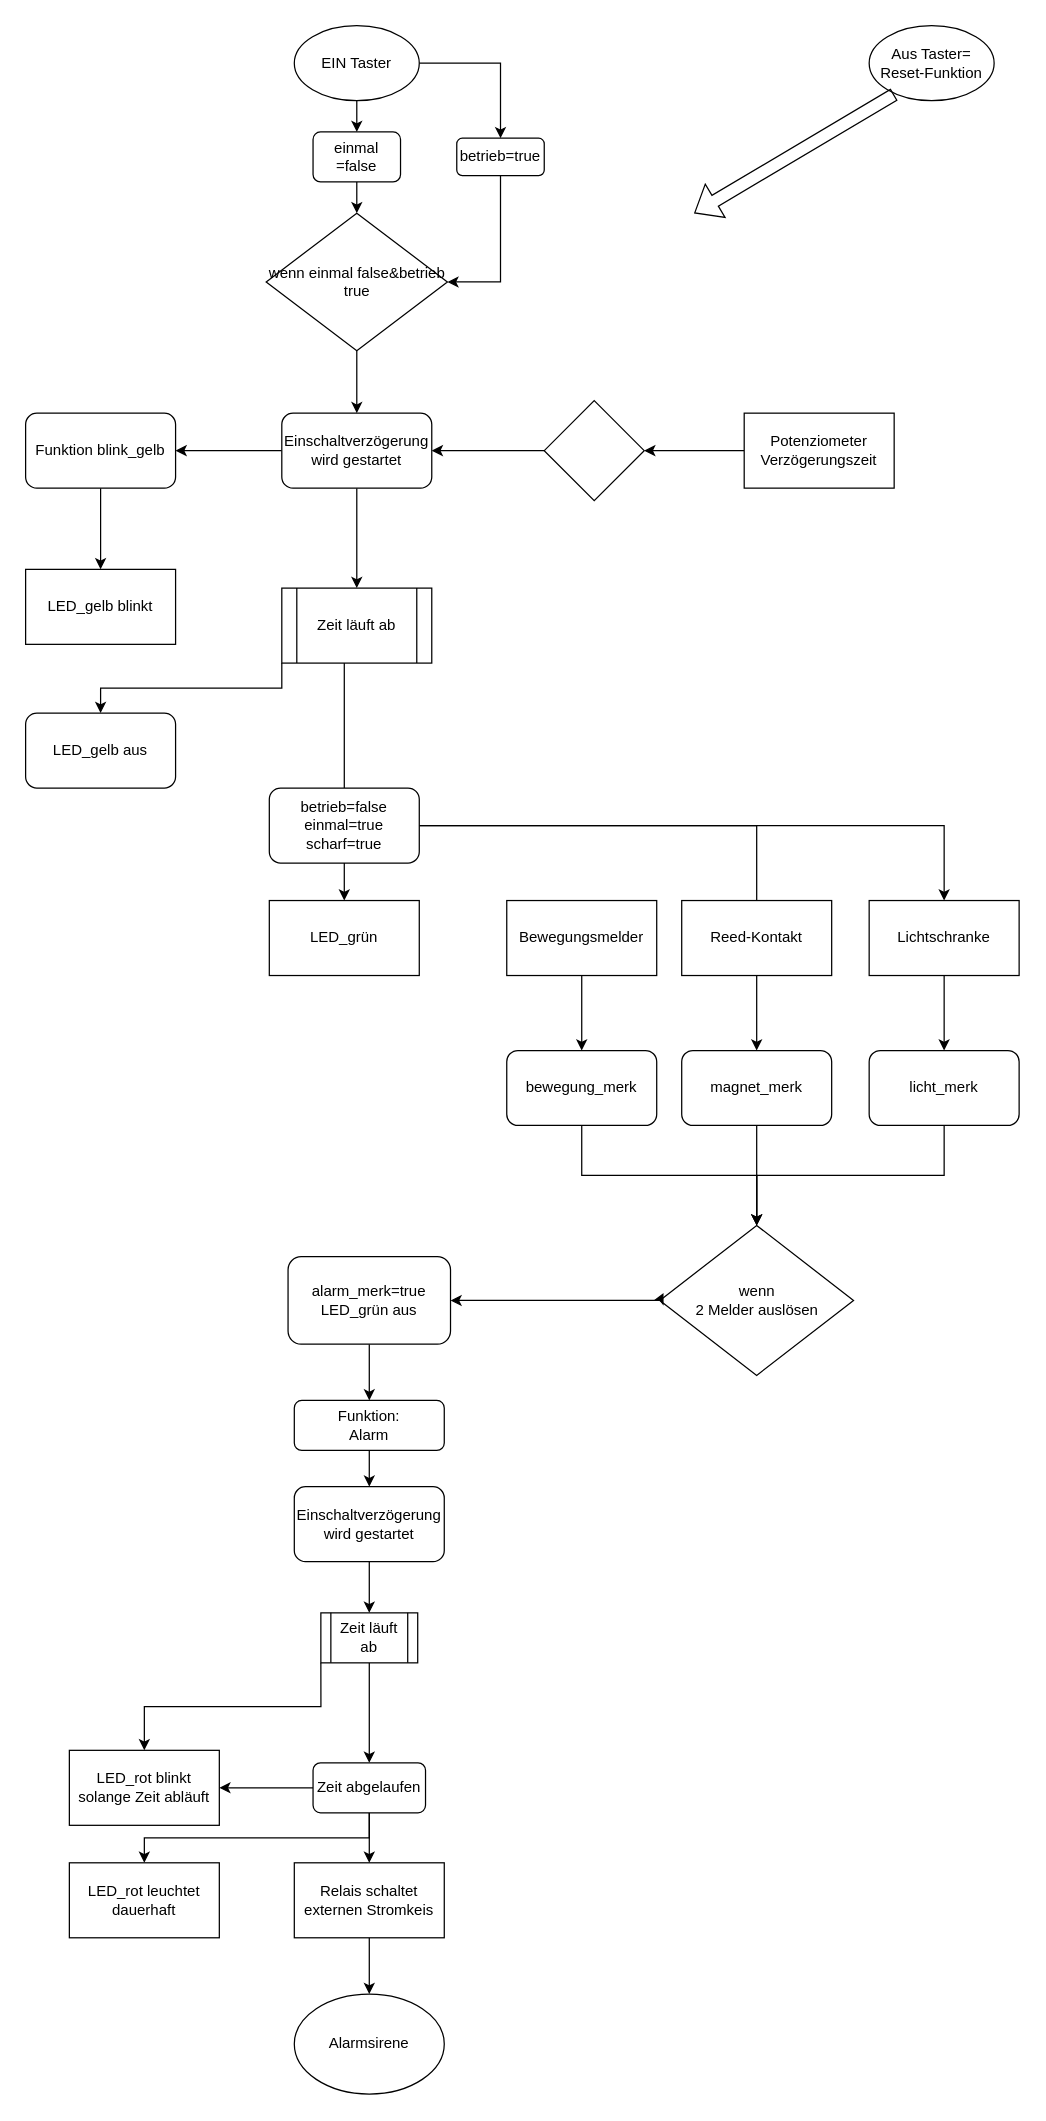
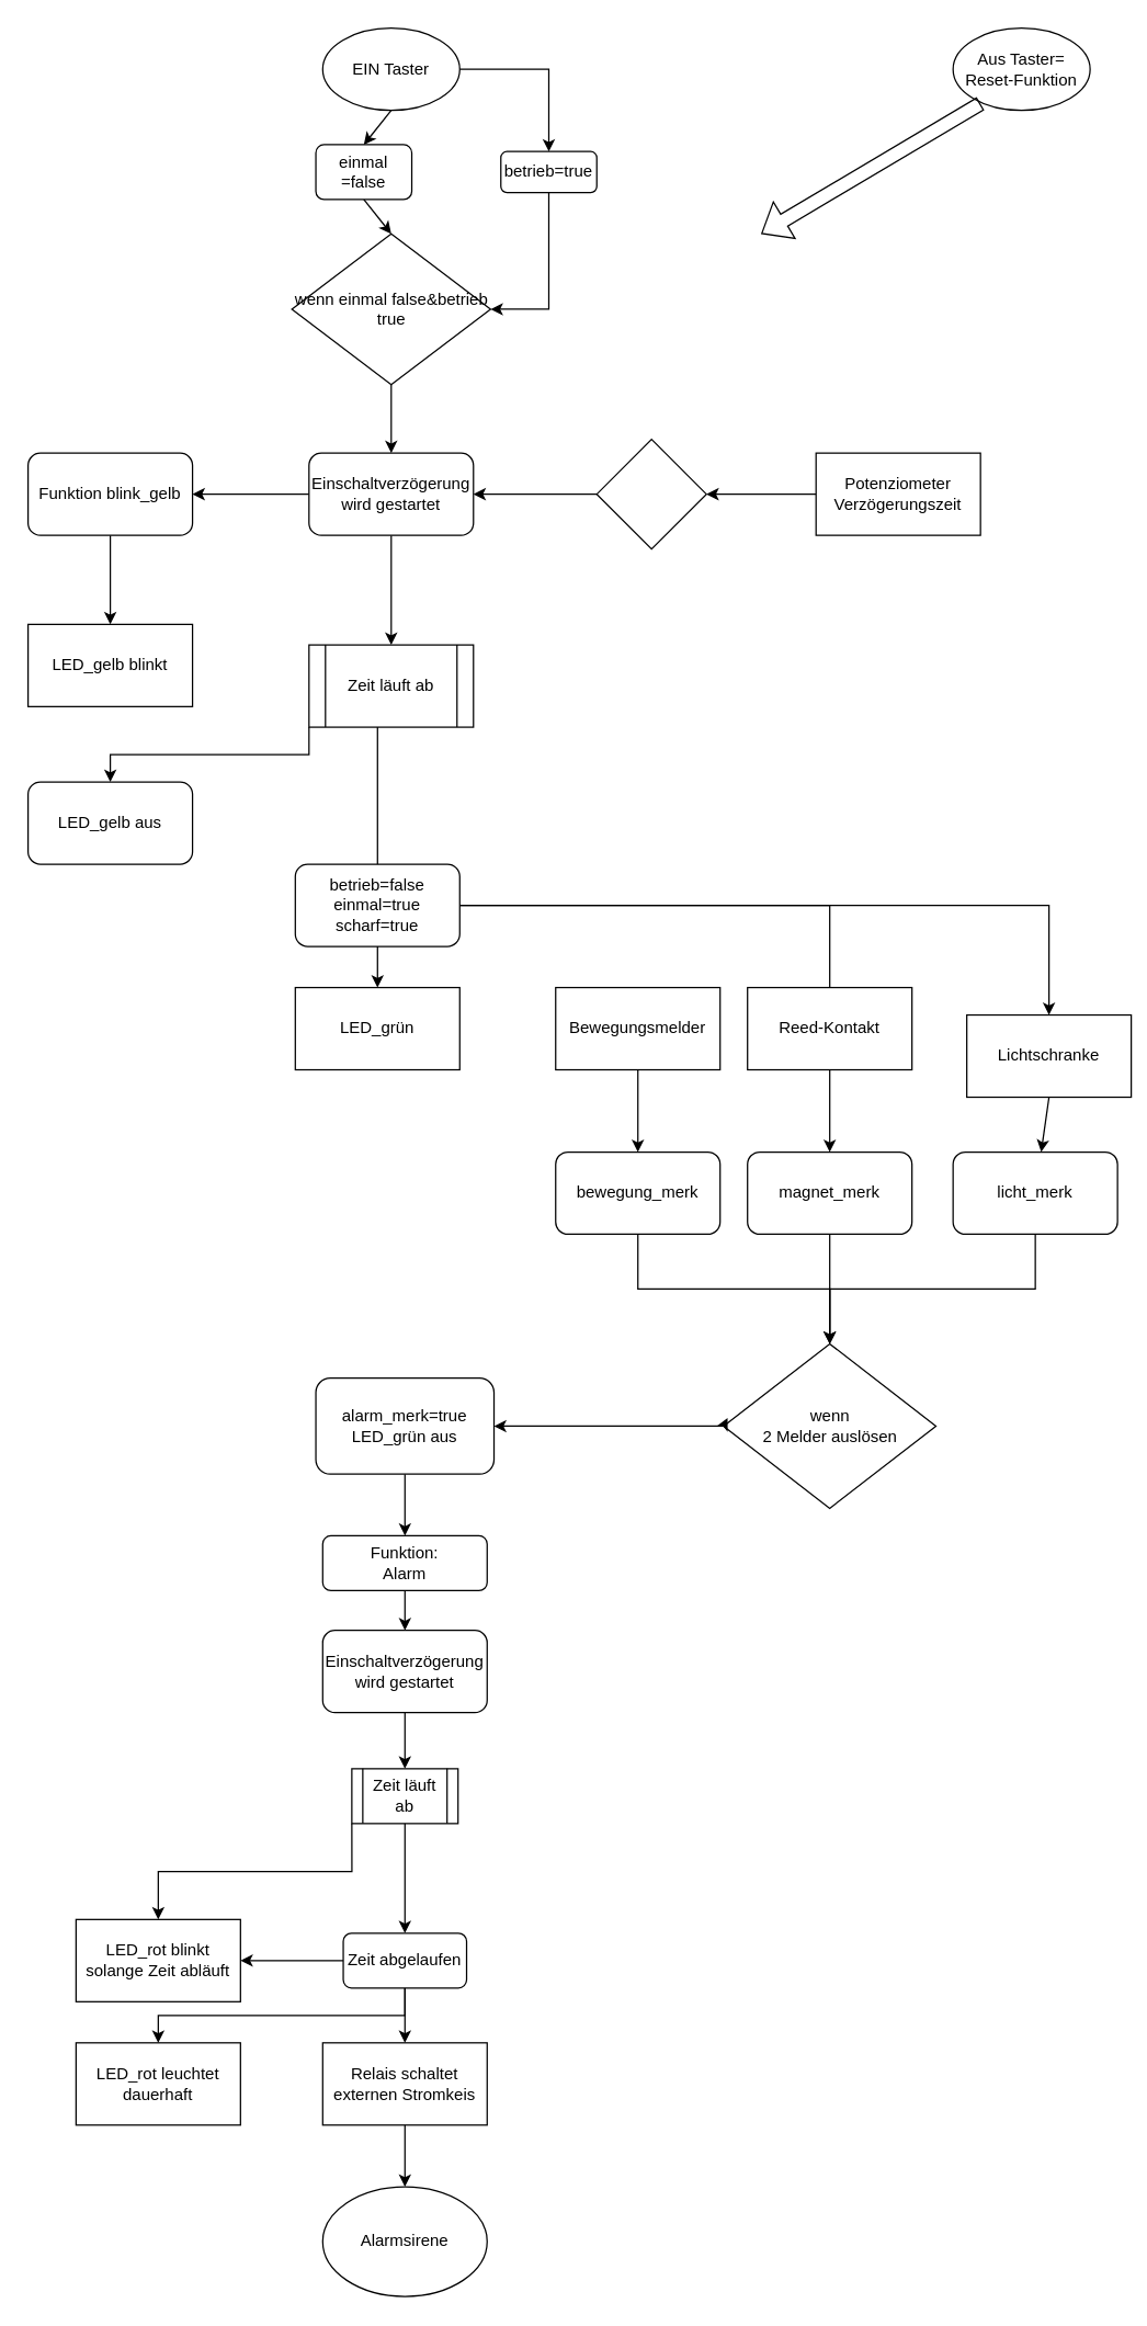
  <mxCell id="0" />
  <mxCell id="1" parent="0" />
  <mxCell id="2" style="edgeStyle=none;rounded=0;orthogonalLoop=1;jettySize=auto;html=1;exitX=0.5;exitY=1;exitDx=0;exitDy=0;entryX=0.5;entryY=0;entryDx=0;entryDy=0;" parent="1" source="4" target="6" edge="1"><mxGeometry relative="1" as="geometry" /></mxCell>
  <mxCell id="3" style="edgeStyle=orthogonalEdgeStyle;rounded=0;orthogonalLoop=1;jettySize=auto;html=1;exitX=1;exitY=0.5;exitDx=0;exitDy=0;entryX=0.5;entryY=0;entryDx=0;entryDy=0;" parent="1" source="4" target="34" edge="1"><mxGeometry relative="1" as="geometry" /></mxCell>
  <mxCell id="4" value="EIN Taster" style="ellipse;whiteSpace=wrap;html=1;" parent="1" vertex="1"><mxGeometry x="235" width="100" height="60" as="geometry" y="20" /></mxCell>
  <mxCell id="5" style="edgeStyle=none;rounded=0;orthogonalLoop=1;jettySize=auto;html=1;exitX=0.5;exitY=1;exitDx=0;exitDy=0;entryX=0.5;entryY=0;entryDx=0;entryDy=0;" parent="1" source="6" target="17" edge="1"><mxGeometry relative="1" as="geometry" /></mxCell>
- <mxCell id="6" value="&lt;div&gt;einmal&lt;/div&gt;&lt;div&gt;=false&lt;/div&gt;" style="rounded=1;whiteSpace=wrap;html=1;" parent="1" vertex="1"><mxGeometry x="250" y="105" width="70" height="40" as="geometry" /></mxCell>
+ <mxCell id="6" value="&lt;div&gt;einmal&lt;/div&gt;&lt;div&gt;=false&lt;/div&gt;" style="rounded=1;whiteSpace=wrap;html=1;" parent="1" vertex="1"><mxGeometry x="230" y="105" width="70" height="40" as="geometry" /></mxCell>
  <mxCell id="7" style="edgeStyle=none;rounded=0;orthogonalLoop=1;jettySize=auto;html=1;exitX=0.5;exitY=1;exitDx=0;exitDy=0;entryX=0.5;entryY=0;entryDx=0;entryDy=0;" parent="1" source="8" target="18" edge="1"><mxGeometry relative="1" as="geometry" /></mxCell>
  <mxCell id="8" value="Funktion blink_gelb" style="rounded=1;whiteSpace=wrap;html=1;" parent="1" vertex="1"><mxGeometry x="20" y="330" width="120" height="60" as="geometry" /></mxCell>
  <mxCell id="9" style="edgeStyle=orthogonalEdgeStyle;rounded=0;orthogonalLoop=1;jettySize=auto;html=1;exitX=0.5;exitY=1;exitDx=0;exitDy=0;entryX=0.5;entryY=0;entryDx=0;entryDy=0;elbow=vertical;" parent="1" source="10" target="32" edge="1"><mxGeometry relative="1" as="geometry" /></mxCell>
  <mxCell id="10" value="licht_merk" style="rounded=1;whiteSpace=wrap;html=1;" parent="1" vertex="1"><mxGeometry x="695" y="840" width="120" height="60" as="geometry" /></mxCell>
  <mxCell id="11" style="edgeStyle=none;rounded=0;orthogonalLoop=1;jettySize=auto;html=1;exitX=0;exitY=0.5;exitDx=0;exitDy=0;" parent="1" source="13" target="8" edge="1"><mxGeometry relative="1" as="geometry" /></mxCell>
  <mxCell id="12" style="edgeStyle=none;rounded=0;orthogonalLoop=1;jettySize=auto;html=1;exitX=0.5;exitY=1;exitDx=0;exitDy=0;entryX=0.5;entryY=0;entryDx=0;entryDy=0;elbow=vertical;" parent="1" source="13" target="41" edge="1"><mxGeometry relative="1" as="geometry" /></mxCell>
  <mxCell id="13" value="Einschaltverzögerung wird gestartet" style="rounded=1;whiteSpace=wrap;html=1;" parent="1" vertex="1"><mxGeometry x="225" y="330" width="120" height="60" as="geometry" /></mxCell>
  <mxCell id="14" style="edgeStyle=none;rounded=0;orthogonalLoop=1;jettySize=auto;html=1;exitX=0;exitY=0.5;exitDx=0;exitDy=0;entryX=1;entryY=0.5;entryDx=0;entryDy=0;" parent="1" source="15" target="20" edge="1"><mxGeometry relative="1" as="geometry" /></mxCell>
  <mxCell id="15" value="Potenziometer Verzögerungszeit" style="rounded=0;whiteSpace=wrap;html=1;" parent="1" vertex="1"><mxGeometry x="595" y="330" width="120" height="60" as="geometry" /></mxCell>
  <mxCell id="16" style="edgeStyle=none;rounded=0;orthogonalLoop=1;jettySize=auto;html=1;exitX=0.5;exitY=1;exitDx=0;exitDy=0;entryX=0.5;entryY=0;entryDx=0;entryDy=0;" parent="1" source="17" target="13" edge="1"><mxGeometry relative="1" as="geometry" /></mxCell>
  <mxCell id="17" value="wenn einmal false&amp;amp;betrieb true" style="rhombus;whiteSpace=wrap;html=1;" parent="1" vertex="1"><mxGeometry x="212.5" y="170" width="145" height="110" as="geometry" /></mxCell>
  <mxCell id="18" value="LED_gelb blinkt" style="rounded=0;whiteSpace=wrap;html=1;" parent="1" vertex="1"><mxGeometry x="20" y="455" width="120" height="60" as="geometry" /></mxCell>
  <mxCell id="19" style="edgeStyle=none;rounded=0;orthogonalLoop=1;jettySize=auto;html=1;exitX=0;exitY=0.5;exitDx=0;exitDy=0;entryX=1;entryY=0.5;entryDx=0;entryDy=0;" parent="1" source="20" target="13" edge="1"><mxGeometry relative="1" as="geometry" /></mxCell>
  <mxCell id="20" value="" style="rhombus;whiteSpace=wrap;html=1;" parent="1" vertex="1"><mxGeometry x="435" y="320" width="80" height="80" as="geometry" /></mxCell>
  <mxCell id="21" style="edgeStyle=orthogonalEdgeStyle;rounded=0;orthogonalLoop=1;jettySize=auto;html=1;exitX=0.5;exitY=1;exitDx=0;exitDy=0;elbow=vertical;" parent="1" source="22" target="32" edge="1"><mxGeometry relative="1" as="geometry" /></mxCell>
  <mxCell id="22" value="bewegung_merk" style="rounded=1;whiteSpace=wrap;html=1;" parent="1" vertex="1"><mxGeometry x="405" y="840" width="120" height="60" as="geometry" /></mxCell>
  <mxCell id="23" style="edgeStyle=none;rounded=0;orthogonalLoop=1;jettySize=auto;html=1;exitX=0.5;exitY=1;exitDx=0;exitDy=0;elbow=vertical;" parent="1" source="24" target="32" edge="1"><mxGeometry relative="1" as="geometry" /></mxCell>
  <mxCell id="24" value="magnet_merk" style="rounded=1;whiteSpace=wrap;html=1;" parent="1" vertex="1"><mxGeometry x="545" y="840" width="120" height="60" as="geometry" /></mxCell>
  <mxCell id="25" style="edgeStyle=none;rounded=0;orthogonalLoop=1;jettySize=auto;html=1;exitX=0.5;exitY=1;exitDx=0;exitDy=0;entryX=0.5;entryY=0;entryDx=0;entryDy=0;" parent="1" source="26" target="22" edge="1"><mxGeometry relative="1" as="geometry" /></mxCell>
  <mxCell id="26" value="Bewegungsmelder" style="rounded=0;whiteSpace=wrap;html=1;" parent="1" vertex="1"><mxGeometry x="405" y="720" width="120" height="60" as="geometry" /></mxCell>
  <mxCell id="27" style="edgeStyle=none;rounded=0;orthogonalLoop=1;jettySize=auto;html=1;exitX=0.5;exitY=1;exitDx=0;exitDy=0;entryX=0.5;entryY=0;entryDx=0;entryDy=0;" parent="1" source="28" target="24" edge="1"><mxGeometry relative="1" as="geometry" /></mxCell>
  <mxCell id="28" value="Reed-Kontakt" style="rounded=0;whiteSpace=wrap;html=1;" parent="1" vertex="1"><mxGeometry x="545" y="720" width="120" height="60" as="geometry" /></mxCell>
  <mxCell id="29" style="edgeStyle=none;rounded=0;orthogonalLoop=1;jettySize=auto;html=1;exitX=0.5;exitY=1;exitDx=0;exitDy=0;" parent="1" source="30" target="10" edge="1"><mxGeometry relative="1" as="geometry" /></mxCell>
- <mxCell id="30" value="Lichtschranke" style="rounded=0;whiteSpace=wrap;html=1;" parent="1" vertex="1"><mxGeometry x="695" y="720" width="120" height="60" as="geometry" /></mxCell>
+ <mxCell id="30" value="Lichtschranke" style="rounded=0;whiteSpace=wrap;html=1;" parent="1" vertex="1"><mxGeometry x="705" y="740" width="120" height="60" as="geometry" /></mxCell>
  <mxCell id="31" style="edgeStyle=none;rounded=0;orthogonalLoop=1;jettySize=auto;html=1;exitX=0;exitY=0.5;exitDx=0;exitDy=0;entryX=1;entryY=0.5;entryDx=0;entryDy=0;elbow=vertical;" parent="1" source="32" target="48" edge="1"><mxGeometry relative="1" as="geometry" /></mxCell>
  <mxCell id="32" value="&lt;div&gt;wenn&lt;/div&gt;&lt;div&gt;2 Melder auslösen&lt;br&gt;&lt;/div&gt;" style="rhombus;whiteSpace=wrap;html=1;" parent="1" vertex="1"><mxGeometry x="527.5" y="980" width="155" height="120" as="geometry" /></mxCell>
  <mxCell id="33" style="edgeStyle=orthogonalEdgeStyle;rounded=0;orthogonalLoop=1;jettySize=auto;html=1;exitX=0.5;exitY=1;exitDx=0;exitDy=0;entryX=1;entryY=0.5;entryDx=0;entryDy=0;" parent="1" source="34" target="17" edge="1"><mxGeometry relative="1" as="geometry" /></mxCell>
  <mxCell id="34" value="betrieb=true" style="rounded=1;whiteSpace=wrap;html=1;" parent="1" vertex="1"><mxGeometry x="365" y="110" width="70" height="30" as="geometry" /></mxCell>
  <mxCell id="35" style="edgeStyle=none;rounded=0;orthogonalLoop=1;jettySize=auto;html=1;" parent="1" source="39" edge="1"><mxGeometry relative="1" as="geometry"><mxPoint x="275" y="470" as="targetPoint" /></mxGeometry></mxCell>
  <mxCell id="36" style="edgeStyle=orthogonalEdgeStyle;rounded=0;orthogonalLoop=1;jettySize=auto;html=1;exitX=1;exitY=0.5;exitDx=0;exitDy=0;elbow=vertical;" parent="1" source="39" target="30" edge="1"><mxGeometry relative="1" as="geometry" /></mxCell>
  <mxCell id="37" style="edgeStyle=orthogonalEdgeStyle;rounded=0;orthogonalLoop=1;jettySize=auto;html=1;exitX=1;exitY=0.5;exitDx=0;exitDy=0;elbow=vertical;endArrow=none;" parent="1" source="39" target="28" edge="1"><mxGeometry relative="1" as="geometry" /></mxCell>
  <mxCell id="38" style="edgeStyle=none;rounded=0;orthogonalLoop=1;jettySize=auto;html=1;exitX=0.5;exitY=1;exitDx=0;exitDy=0;entryX=0.5;entryY=0;entryDx=0;entryDy=0;elbow=vertical;" parent="1" source="39" target="46" edge="1"><mxGeometry relative="1" as="geometry" /></mxCell>
  <mxCell id="39" value="&lt;div&gt;betrieb=false&lt;/div&gt;&lt;div&gt;einmal=true&lt;/div&gt;&lt;div&gt;scharf=true&lt;br&gt;&lt;/div&gt;" style="rounded=1;whiteSpace=wrap;html=1;" parent="1" vertex="1"><mxGeometry x="215" y="630" width="120" height="60" as="geometry" /></mxCell>
  <mxCell id="40" style="edgeStyle=elbowEdgeStyle;rounded=0;orthogonalLoop=1;jettySize=auto;elbow=vertical;html=1;exitX=0;exitY=1;exitDx=0;exitDy=0;" parent="1" source="41" target="42" edge="1"><mxGeometry relative="1" as="geometry" /></mxCell>
  <mxCell id="41" value="Zeit läuft ab" style="shape=process;whiteSpace=wrap;html=1;backgroundOutline=1;" parent="1" vertex="1"><mxGeometry x="225" y="470" width="120" height="60" as="geometry" /></mxCell>
  <mxCell id="42" value="LED_gelb aus" style="rounded=1;whiteSpace=wrap;html=1;" parent="1" vertex="1"><mxGeometry x="20" y="570" width="120" height="60" as="geometry" /></mxCell>
  <mxCell id="43" style="rounded=0;orthogonalLoop=1;jettySize=auto;html=1;exitX=0;exitY=0.5;exitDx=0;exitDy=0;entryX=0.019;entryY=0.45;entryDx=0;entryDy=0;entryPerimeter=0;elbow=vertical;" parent="1" source="32" target="32" edge="1"><mxGeometry relative="1" as="geometry" /></mxCell>
  <mxCell id="44" value="&lt;div&gt;Aus Taster=&lt;/div&gt;&lt;div&gt;Reset-Funktion&lt;br&gt;&lt;/div&gt;" style="ellipse;whiteSpace=wrap;html=1;" parent="1" vertex="1"><mxGeometry x="695" width="100" height="60" as="geometry" y="20" /></mxCell>
  <mxCell id="45" value="" style="shape=flexArrow;endArrow=classic;html=1;rounded=0;elbow=vertical;" parent="1" edge="1"><mxGeometry width="50" height="50" relative="1" as="geometry"><mxPoint x="715" y="75" as="sourcePoint" /><mxPoint x="555" y="170" as="targetPoint" /></mxGeometry></mxCell>
  <mxCell id="46" value="LED_grün" style="rounded=0;whiteSpace=wrap;html=1;" parent="1" vertex="1"><mxGeometry x="215" y="720" width="120" height="60" as="geometry" /></mxCell>
  <mxCell id="47" style="edgeStyle=none;rounded=0;orthogonalLoop=1;jettySize=auto;html=1;exitX=0.5;exitY=1;exitDx=0;exitDy=0;entryX=0.5;entryY=0;entryDx=0;entryDy=0;elbow=vertical;" parent="1" source="48" target="59" edge="1"><mxGeometry relative="1" as="geometry" /></mxCell>
  <mxCell id="48" value="&lt;div&gt;alarm_merk=true&lt;/div&gt;&lt;div&gt;LED_grün aus&lt;br&gt;&lt;/div&gt;" style="rounded=1;whiteSpace=wrap;html=1;" parent="1" vertex="1"><mxGeometry x="230" y="1005" width="130" height="70" as="geometry" /></mxCell>
  <mxCell id="49" value="&lt;div&gt;LED_rot blinkt &lt;br&gt;&lt;/div&gt;&lt;div&gt;solange Zeit abläuft&lt;br&gt;&lt;/div&gt;" style="rounded=0;whiteSpace=wrap;html=1;" parent="1" vertex="1"><mxGeometry x="55" y="1400" width="120" height="60" as="geometry" /></mxCell>
  <mxCell id="50" style="edgeStyle=none;rounded=0;orthogonalLoop=1;jettySize=auto;html=1;exitX=0.5;exitY=1;exitDx=0;exitDy=0;elbow=vertical;" parent="1" source="51" target="52" edge="1"><mxGeometry relative="1" as="geometry" /></mxCell>
  <mxCell id="51" value="Relais schaltet externen Stromkeis" style="rounded=0;whiteSpace=wrap;html=1;" parent="1" vertex="1"><mxGeometry x="235" y="1490" width="120" height="60" as="geometry" /></mxCell>
  <mxCell id="52" value="Alarmsirene" style="ellipse;whiteSpace=wrap;html=1;" parent="1" vertex="1"><mxGeometry x="235" y="1595" width="120" height="80" as="geometry" /></mxCell>
  <mxCell id="53" style="edgeStyle=none;rounded=0;orthogonalLoop=1;jettySize=auto;html=1;exitX=0.5;exitY=1;exitDx=0;exitDy=0;entryX=0.5;entryY=0;entryDx=0;entryDy=0;elbow=vertical;" parent="1" source="54" target="57" edge="1"><mxGeometry relative="1" as="geometry" /></mxCell>
  <mxCell id="54" value="Einschaltverzögerung wird gestartet" style="rounded=1;whiteSpace=wrap;html=1;" parent="1" vertex="1"><mxGeometry x="235" y="1189" width="120" height="60" as="geometry" /></mxCell>
  <mxCell id="55" style="edgeStyle=orthogonalEdgeStyle;rounded=0;orthogonalLoop=1;jettySize=auto;html=1;exitX=0;exitY=1;exitDx=0;exitDy=0;entryX=0.5;entryY=0;entryDx=0;entryDy=0;elbow=vertical;" parent="1" source="57" target="49" edge="1"><mxGeometry relative="1" as="geometry" /></mxCell>
  <mxCell id="56" style="edgeStyle=orthogonalEdgeStyle;rounded=0;orthogonalLoop=1;jettySize=auto;html=1;exitX=0.5;exitY=1;exitDx=0;exitDy=0;" edge="1" parent="1" source="57" target="63"><mxGeometry relative="1" as="geometry" /></mxCell>
  <mxCell id="57" value="Zeit läuft ab" style="shape=process;whiteSpace=wrap;html=1;backgroundOutline=1;" parent="1" vertex="1"><mxGeometry x="256.25" y="1290" width="77.5" height="40" as="geometry" /></mxCell>
  <mxCell id="58" style="edgeStyle=none;rounded=0;orthogonalLoop=1;jettySize=auto;html=1;exitX=0.5;exitY=1;exitDx=0;exitDy=0;entryX=0.5;entryY=0;entryDx=0;entryDy=0;elbow=vertical;" parent="1" source="59" target="54" edge="1"><mxGeometry relative="1" as="geometry" /></mxCell>
  <mxCell id="59" value="Funktion:&lt;br&gt;Alarm" style="rounded=1;whiteSpace=wrap;html=1;" parent="1" vertex="1"><mxGeometry x="235" y="1120" width="120" height="40" as="geometry" /></mxCell>
  <mxCell id="60" style="edgeStyle=orthogonalEdgeStyle;rounded=0;orthogonalLoop=1;jettySize=auto;html=1;exitX=0;exitY=0.5;exitDx=0;exitDy=0;entryX=1;entryY=0.5;entryDx=0;entryDy=0;" edge="1" parent="1" source="63" target="49"><mxGeometry relative="1" as="geometry" /></mxCell>
  <mxCell id="61" style="edgeStyle=orthogonalEdgeStyle;rounded=0;orthogonalLoop=1;jettySize=auto;html=1;exitX=0.5;exitY=1;exitDx=0;exitDy=0;entryX=0.5;entryY=0;entryDx=0;entryDy=0;" edge="1" parent="1" source="63" target="51"><mxGeometry relative="1" as="geometry" /></mxCell>
  <mxCell id="62" style="edgeStyle=orthogonalEdgeStyle;rounded=0;orthogonalLoop=1;jettySize=auto;html=1;exitX=0.5;exitY=1;exitDx=0;exitDy=0;" edge="1" parent="1" source="63" target="64"><mxGeometry relative="1" as="geometry" /></mxCell>
  <mxCell id="63" value="Zeit abgelaufen" style="rounded=1;whiteSpace=wrap;html=1;" vertex="1" parent="1"><mxGeometry x="250" y="1410" width="90" height="40" as="geometry" /></mxCell>
  <mxCell id="64" value="LED_rot leuchtet &lt;br&gt;dauerhaft" style="rounded=0;whiteSpace=wrap;html=1;" vertex="1" parent="1"><mxGeometry x="55" y="1490" width="120" height="60" as="geometry" /></mxCell>
